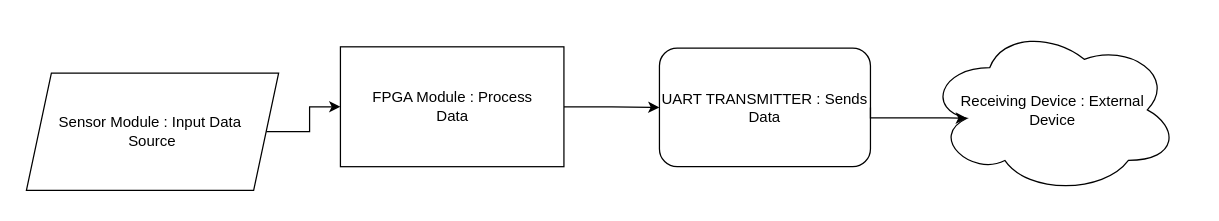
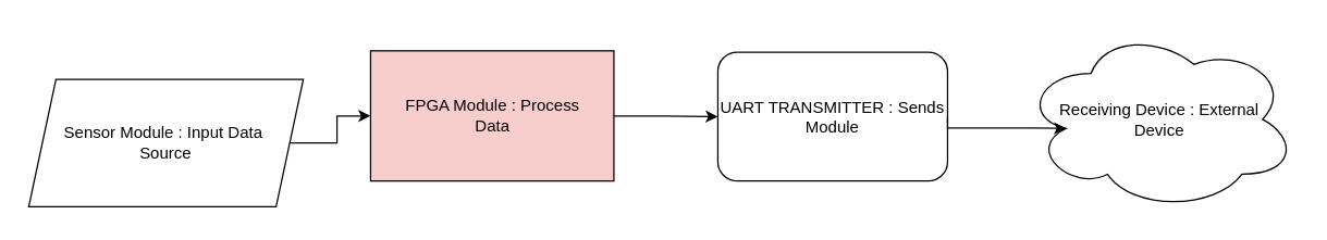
  <mxCell id="0" />
  <mxCell id="1" parent="0" />
  <mxCell id="2" style="edgeStyle=orthogonalEdgeStyle;rounded=0;orthogonalLoop=1;jettySize=auto;html=1;exitX=1;exitY=0.5;exitDx=0;exitDy=0;entryX=0;entryY=0.5;entryDx=0;entryDy=0;" edge="1" parent="1" source="3" target="5"><mxGeometry relative="1" as="geometry" /></mxCell>
  <mxCell id="3" value="Sensor Module : Input Data&amp;nbsp;&lt;div&gt;Source&lt;/div&gt;" style="shape=parallelogram;perimeter=parallelogramPerimeter;whiteSpace=wrap;html=1;fixedSize=1;" vertex="1" parent="1"><mxGeometry x="20" y="58" width="202" height="94" as="geometry" /></mxCell>
  <mxCell id="4" style="edgeStyle=orthogonalEdgeStyle;rounded=0;orthogonalLoop=1;jettySize=auto;html=1;exitX=1;exitY=0.5;exitDx=0;exitDy=0;entryX=0;entryY=0.5;entryDx=0;entryDy=0;" edge="1" parent="1" source="5" target="6"><mxGeometry relative="1" as="geometry" /></mxCell>
- <mxCell id="5" value="FPGA Module : Process&lt;br&gt;Data" style="rounded=0;whiteSpace=wrap;html=1;" vertex="1" parent="1"><mxGeometry x="271.5" y="37" width="179" height="96" as="geometry" /></mxCell>
- <mxCell id="6" value="UART TRANSMITTER : Sends Data" style="rounded=1;whiteSpace=wrap;html=1;" vertex="1" parent="1"><mxGeometry x="527" y="38" width="169" height="95" as="geometry" /></mxCell>
- <mxCell id="7" value="Receiving Device : External&lt;div&gt;Device&lt;/div&gt;" style="ellipse;shape=cloud;whiteSpace=wrap;html=1;" vertex="1" parent="1"><mxGeometry x="741" y="20" width="202" height="135" as="geometry" /></mxCell>
+ <mxCell id="5" value="FPGA Module : Process&lt;br&gt;Data" style="rounded=0;whiteSpace=wrap;html=1;fillColor=#f8cecc;" vertex="1" parent="1"><mxGeometry x="271.5" y="37" width="179" height="96" as="geometry" /></mxCell>
+ <mxCell id="6" value="UART TRANSMITTER : Sends Module" style="rounded=1;whiteSpace=wrap;html=1;" vertex="1" parent="1"><mxGeometry x="527" y="38" width="169" height="95" as="geometry" /></mxCell>
+ <mxCell id="7" value="Receiving Device : External&lt;div&gt;Device&lt;/div&gt;" style="ellipse;shape=cloud;whiteSpace=wrap;html=1;" vertex="1" parent="1"><mxGeometry x="751" y="20" width="202" height="135" as="geometry" /></mxCell>
  <mxCell id="8" style="edgeStyle=orthogonalEdgeStyle;rounded=0;orthogonalLoop=1;jettySize=auto;html=1;exitX=1;exitY=0.5;exitDx=0;exitDy=0;entryX=0.16;entryY=0.55;entryDx=0;entryDy=0;entryPerimeter=0;" edge="1" parent="1" source="6" target="7"><mxGeometry relative="1" as="geometry"><Array as="points"><mxPoint x="696" y="94" /><mxPoint x="758" y="94" /><mxPoint x="758" y="95" /></Array></mxGeometry></mxCell>
